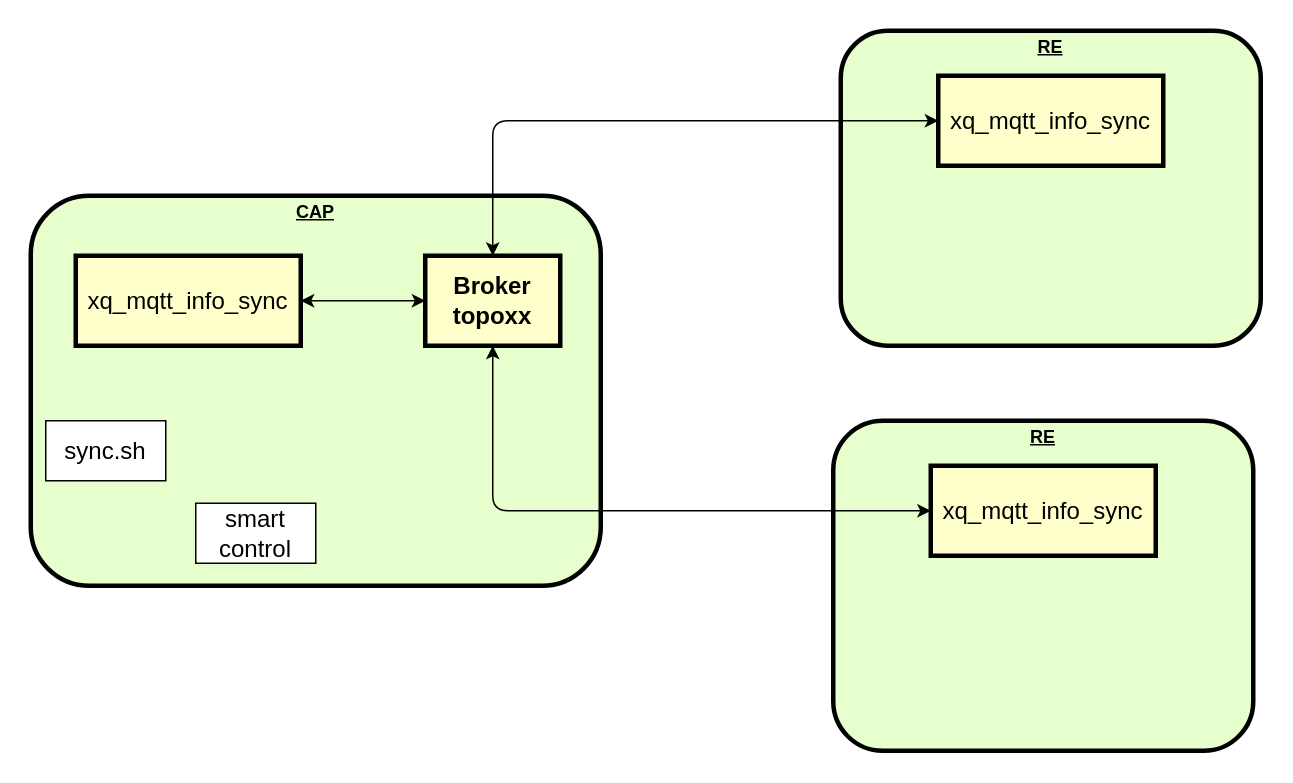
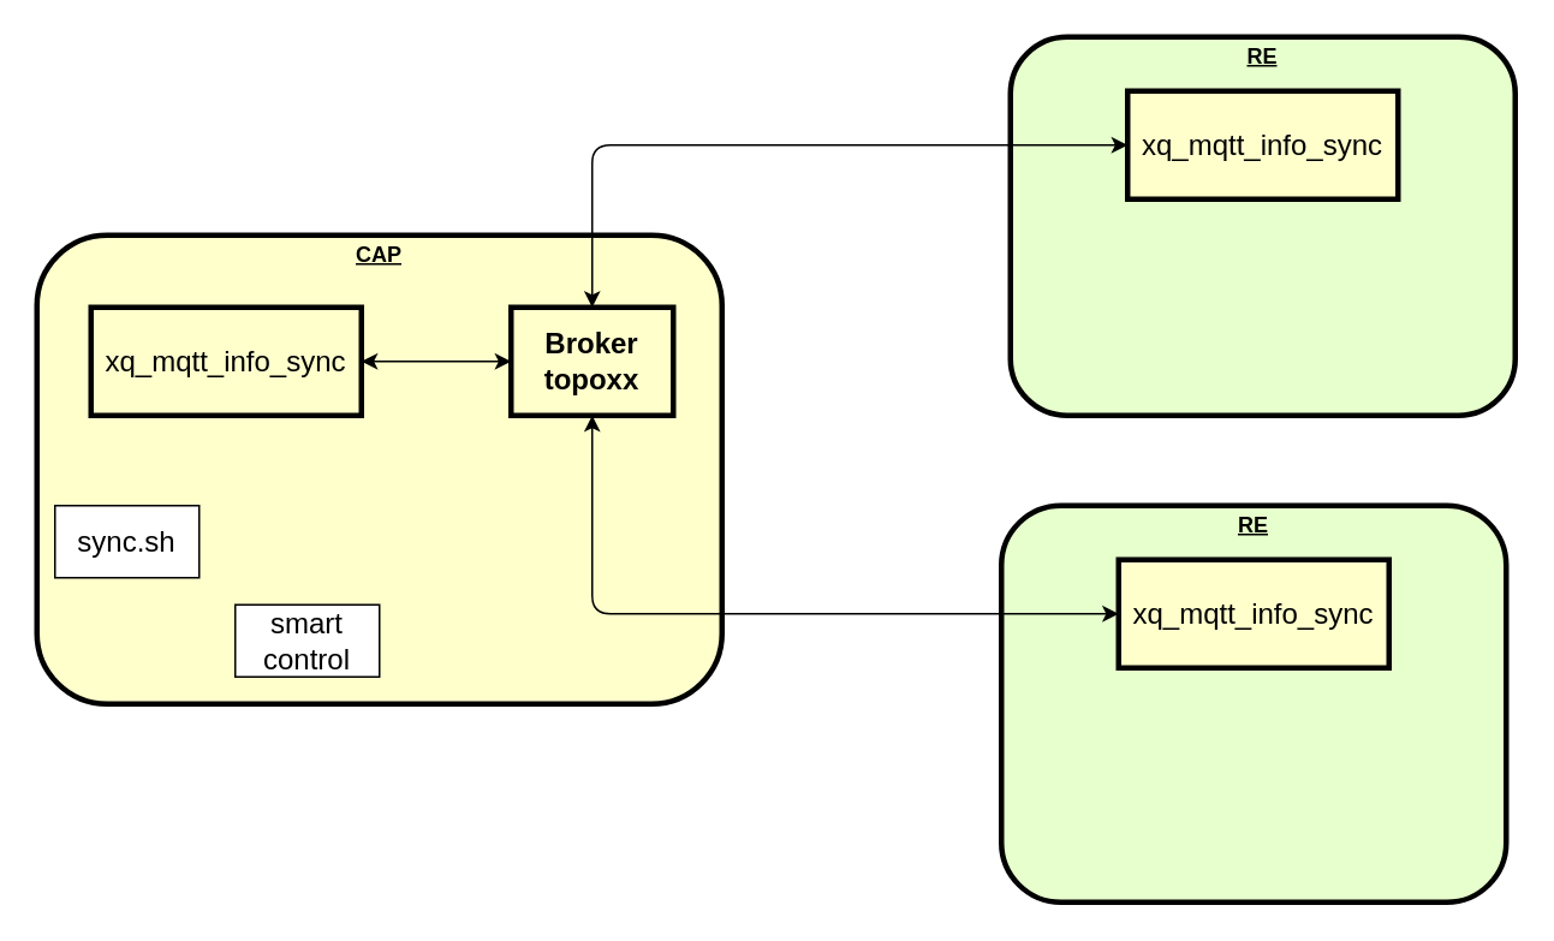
  <mxCell id="0" />
  <mxCell id="1" parent="0" />
- <mxCell id="2" value="&lt;p style=&quot;margin: 0px ; margin-top: 4px ; text-align: center ; text-decoration: underline&quot;&gt;&lt;strong&gt;CAP&lt;/strong&gt;&lt;/p&gt;&lt;p style=&quot;margin: 0px ; margin-left: 8px&quot;&gt;&lt;br&gt;&lt;/p&gt;" style="verticalAlign=middle;align=center;overflow=fill;fontSize=12;fontFamily=Helvetica;html=1;rounded=1;fontStyle=1;strokeWidth=3;fillColor=#E6FFCC" vertex="1" parent="1"><mxGeometry x="20" y="130" width="380" height="260" as="geometry" /></mxCell>
+ <mxCell id="2" value="&lt;p style=&quot;margin: 0px ; margin-top: 4px ; text-align: center ; text-decoration: underline&quot;&gt;&lt;strong&gt;CAP&lt;/strong&gt;&lt;/p&gt;&lt;p style=&quot;margin: 0px ; margin-left: 8px&quot;&gt;&lt;br&gt;&lt;/p&gt;" style="verticalAlign=middle;align=center;overflow=fill;fontSize=12;fontFamily=Helvetica;html=1;rounded=1;fontStyle=1;strokeWidth=3;fillColor=#ffffcc;" vertex="1" parent="1"><mxGeometry x="20" y="130" width="380" height="260" as="geometry" /></mxCell>
  <mxCell id="3" value="Broker&#10;topoxx" style="whiteSpace=wrap;align=center;verticalAlign=middle;fontStyle=1;strokeWidth=3;fillColor=#FFFFCC;fontSize=16;" vertex="1" parent="1"><mxGeometry x="283" y="170" width="90" height="60" as="geometry" /></mxCell>
  <mxCell id="4" value="&lt;p style=&quot;margin: 0px ; margin-top: 4px ; text-align: center ; text-decoration: underline&quot;&gt;RE&lt;/p&gt;&lt;p style=&quot;margin: 0px ; margin-left: 8px&quot;&gt;&lt;br&gt;&lt;/p&gt;" style="verticalAlign=middle;align=center;overflow=fill;fontSize=12;fontFamily=Helvetica;html=1;rounded=1;fontStyle=1;strokeWidth=3;fillColor=#E6FFCC" vertex="1" parent="1"><mxGeometry x="555" y="280" width="280" height="220" as="geometry" /></mxCell>
  <mxCell id="5" value="&lt;p style=&quot;margin: 0px ; margin-top: 4px ; text-align: center ; text-decoration: underline&quot;&gt;RE&lt;/p&gt;&lt;p style=&quot;margin: 0px ; margin-left: 8px&quot;&gt;&lt;br&gt;&lt;/p&gt;" style="verticalAlign=middle;align=center;overflow=fill;fontSize=12;fontFamily=Helvetica;html=1;rounded=1;fontStyle=1;strokeWidth=3;fillColor=#E6FFCC" vertex="1" parent="1"><mxGeometry x="560" y="20" width="280" height="210" as="geometry" /></mxCell>
  <mxCell id="6" value="" style="edgeStyle=orthogonalEdgeStyle;curved=1;rounded=0;comic=0;sketch=0;orthogonalLoop=1;jettySize=auto;html=1;shadow=0;startArrow=classic;startFill=1;fontSize=16;" edge="1" parent="1" source="7" target="3"><mxGeometry relative="1" as="geometry" /></mxCell>
  <mxCell id="7" value="xq_mqtt_info_sync" style="whiteSpace=wrap;align=center;verticalAlign=middle;fontStyle=0;strokeWidth=3;fillColor=#FFFFCC;fontSize=16;" vertex="1" parent="1"><mxGeometry x="50" y="170" width="150" height="60" as="geometry" /></mxCell>
  <mxCell id="8" style="edgeStyle=orthogonalEdgeStyle;rounded=1;orthogonalLoop=1;jettySize=auto;html=1;exitX=0;exitY=0.5;exitDx=0;exitDy=0;entryX=0.5;entryY=0;entryDx=0;entryDy=0;fontSize=16;startArrow=classic;startFill=1;" edge="1" parent="1" source="9" target="3"><mxGeometry relative="1" as="geometry" /></mxCell>
  <mxCell id="9" value="xq_mqtt_info_sync" style="whiteSpace=wrap;align=center;verticalAlign=middle;fontStyle=0;strokeWidth=3;fillColor=#FFFFCC;fontSize=16;" vertex="1" parent="1"><mxGeometry x="625" width="150" height="60" as="geometry" y="50" /></mxCell>
  <mxCell id="10" style="edgeStyle=orthogonalEdgeStyle;orthogonalLoop=1;jettySize=auto;html=1;exitX=0;exitY=0.5;exitDx=0;exitDy=0;entryX=0.5;entryY=1;entryDx=0;entryDy=0;fontSize=16;startArrow=classic;startFill=1;sketch=0;shadow=0;comic=0;flowAnimation=0;rounded=1;" edge="1" parent="1" source="11" target="3"><mxGeometry relative="1" as="geometry" /></mxCell>
  <mxCell id="11" value="xq_mqtt_info_sync" style="whiteSpace=wrap;align=center;verticalAlign=middle;fontStyle=0;strokeWidth=3;fillColor=#FFFFCC;fontSize=16;" vertex="1" parent="1"><mxGeometry x="620" y="310" width="150" height="60" as="geometry" /></mxCell>
  <mxCell id="12" value="sync.sh" style="rounded=0;whiteSpace=wrap;html=1;fontSize=16;" vertex="1" parent="1"><mxGeometry x="30" y="280" width="80" height="40" as="geometry" /></mxCell>
  <mxCell id="13" value="smart control" style="rounded=0;whiteSpace=wrap;html=1;fontSize=16;" vertex="1" parent="1"><mxGeometry x="130" y="335" width="80" height="40" as="geometry" /></mxCell>
